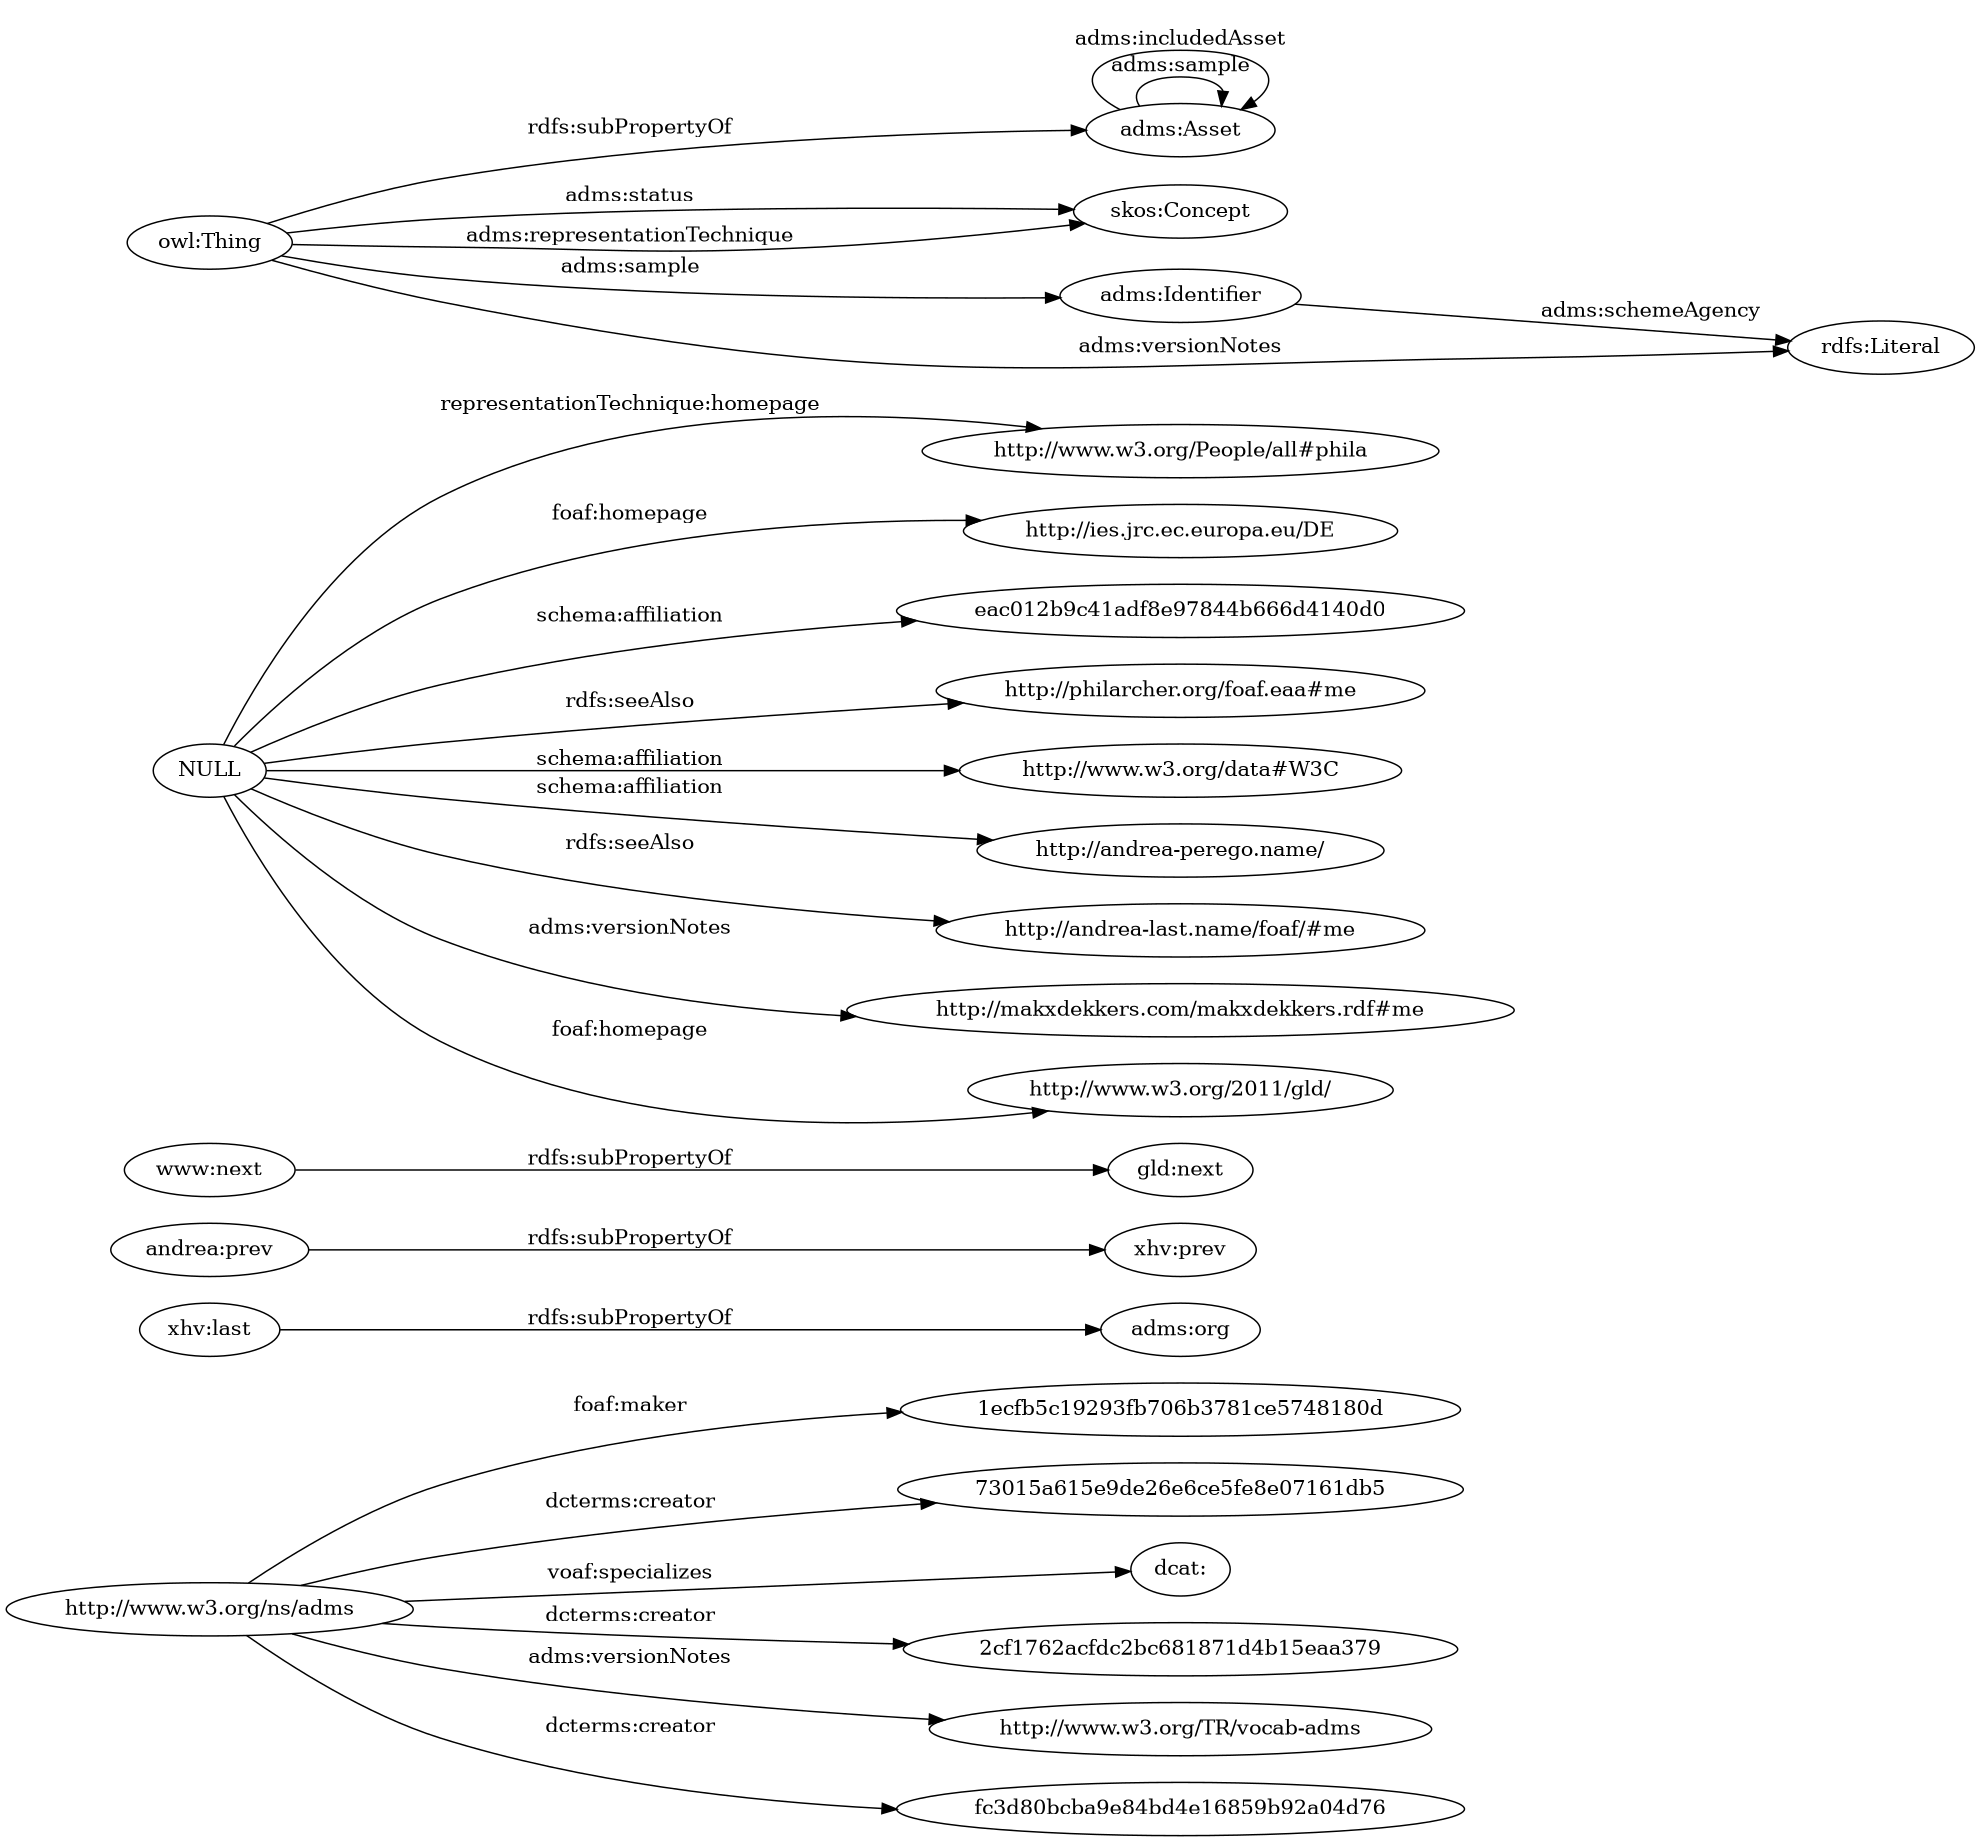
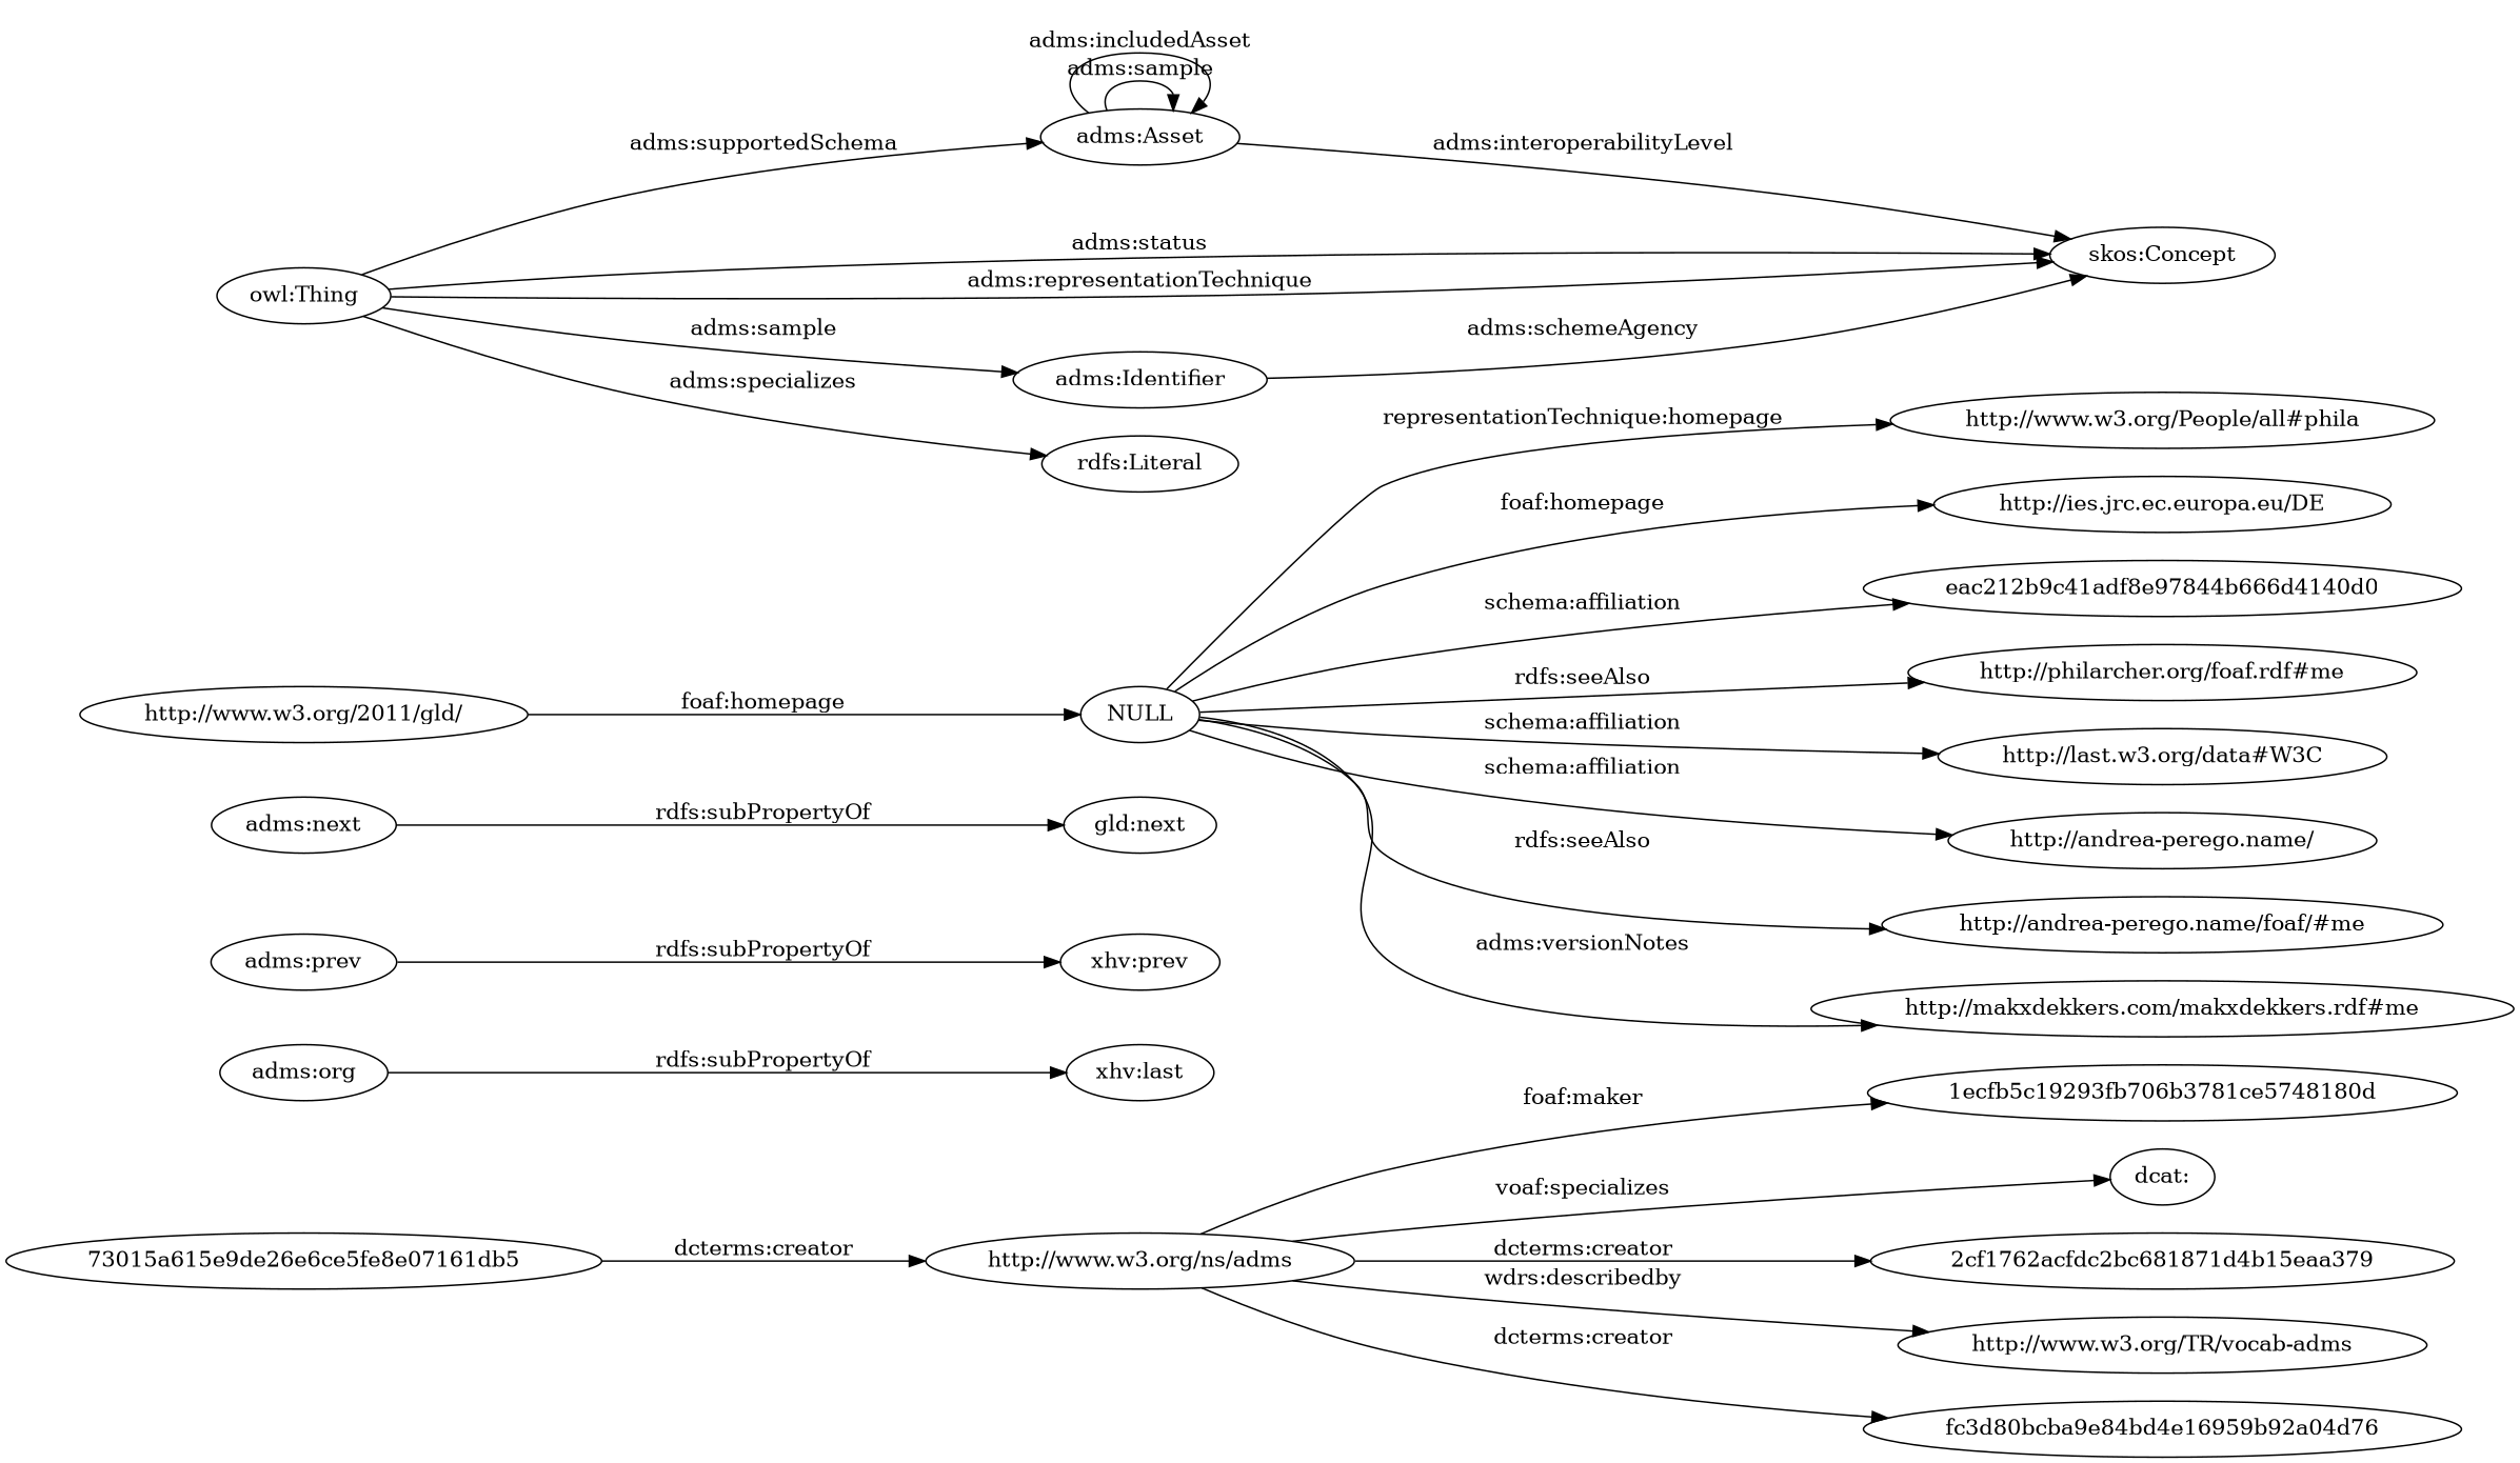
  digraph {
    rankdir=LR
    "http://www.w3.org/ns/adms"
    "1ecfb5c19293fb706b3781ce5748180d"
    "73015a615e9de26e6ce5fe8e07161db5"
    "dcat:"
    "2cf1762acfdc2bc681871d4b15eaa379"
    "http://www.w3.org/TR/vocab-adms"
-   fc3d80bcba9e84bd4e16859b92a04d76
+   fc3d80bcba9e84bd4e16859b92a04d76 [label=fc3d80bcba9e84bd4e16959b92a04d76]
    n8 [label="adms:org"]
    "xhv:last"
-   "adms:prev" [label="andrea:prev"]
+   "adms:prev"
    "xhv:prev"
    n12 [label="gld:next"]
-   "adms:next" [label="www:next"]
+   "adms:next"
    NULL
    "http://www.w3.org/People/all#phila"
    "http://ies.jrc.ec.europa.eu/DE"
-   eac012b9c41adf8e97844b666d4140d0
-   "http://philarcher.org/foaf.rdf#me" [label="http://philarcher.org/foaf.eaa#me"]
-   "http://www.w3.org/data#W3C"
+   eac012b9c41adf8e97844b666d4140d0 [label=eac212b9c41adf8e97844b666d4140d0]
+   "http://philarcher.org/foaf.rdf#me"
+   "http://www.w3.org/data#W3C" [label="http://last.w3.org/data#W3C"]
    "http://andrea-perego.name/"
-   "http://andrea-perego.name/foaf/#me" [label="http://andrea-last.name/foaf/#me"]
+   "http://andrea-perego.name/foaf/#me"
    "http://makxdekkers.com/makxdekkers.rdf#me"
    "http://www.w3.org/2011/gld/"
    "owl:Thing"
    "adms:Asset"
    "skos:Concept"
    "adms:Identifier"
    "rdfs:Literal"
    "http://www.w3.org/ns/adms" -> "1ecfb5c19293fb706b3781ce5748180d" [label="foaf:maker"]
-   "http://www.w3.org/ns/adms" -> "73015a615e9de26e6ce5fe8e07161db5" [label="dcterms:creator"]
+   "73015a615e9de26e6ce5fe8e07161db5" -> "http://www.w3.org/ns/adms" [label="dcterms:creator"]
    "http://www.w3.org/ns/adms" -> "dcat:" [label="voaf:specializes"]
    "http://www.w3.org/ns/adms" -> "2cf1762acfdc2bc681871d4b15eaa379" [label="dcterms:creator"]
-   "http://www.w3.org/ns/adms" -> "http://www.w3.org/TR/vocab-adms" [label="adms:versionNotes"]
+   "http://www.w3.org/ns/adms" -> "http://www.w3.org/TR/vocab-adms" [label="wdrs:describedby"]
    "http://www.w3.org/ns/adms" -> fc3d80bcba9e84bd4e16859b92a04d76 [label="dcterms:creator"]
-   "xhv:last" -> n8 [label="rdfs:subPropertyOf"]
+   n8 -> "xhv:last" [label="rdfs:subPropertyOf"]
    "adms:prev" -> "xhv:prev" [label="rdfs:subPropertyOf"]
    "adms:next" -> n12 [label="rdfs:subPropertyOf"]
    NULL -> "http://www.w3.org/People/all#phila" [label="representationTechnique:homepage"]
    NULL -> "http://ies.jrc.ec.europa.eu/DE" [label="foaf:homepage"]
    NULL -> eac012b9c41adf8e97844b666d4140d0 [label="schema:affiliation"]
    NULL -> "http://philarcher.org/foaf.rdf#me" [label="rdfs:seeAlso"]
    NULL -> "http://www.w3.org/data#W3C" [label="schema:affiliation"]
    NULL -> "http://andrea-perego.name/" [label="schema:affiliation"]
    NULL -> "http://andrea-perego.name/foaf/#me" [label="rdfs:seeAlso"]
    NULL -> "http://makxdekkers.com/makxdekkers.rdf#me" [label="adms:versionNotes"]
-   NULL -> "http://www.w3.org/2011/gld/" [label="foaf:homepage"]
-   "owl:Thing" -> "adms:Asset" [label="rdfs:subPropertyOf"]
+   "http://www.w3.org/2011/gld/" -> NULL [label="foaf:homepage"]
+   "owl:Thing" -> "adms:Asset" [label="adms:supportedSchema"]
    "owl:Thing" -> "skos:Concept" [label="adms:status"]
    "owl:Thing" -> "skos:Concept" [label="adms:representationTechnique"]
    "owl:Thing" -> "adms:Identifier" [label="adms:sample"]
-   "owl:Thing" -> "rdfs:Literal" [label="adms:versionNotes"]
+   "owl:Thing" -> "rdfs:Literal" [label="adms:specializes"]
    "adms:Asset" -> "adms:Asset" [label="adms:sample"]
    "adms:Asset" -> "adms:Asset" [label="adms:includedAsset"]
-   "adms:Identifier" -> "rdfs:Literal" [label="adms:schemeAgency"]
+   "adms:Asset" -> "skos:Concept" [label="adms:interoperabilityLevel"]
+   "adms:Identifier" -> "skos:Concept" [label="adms:schemeAgency"]
  }
